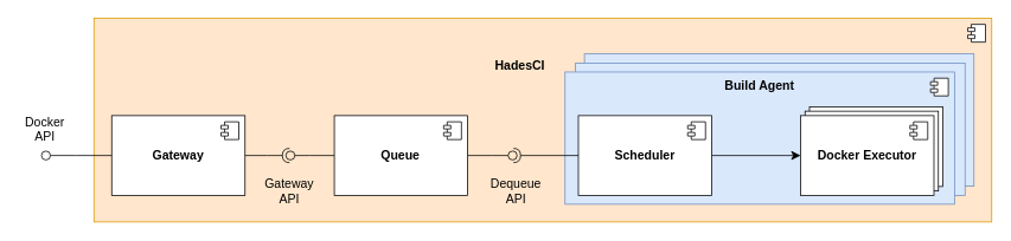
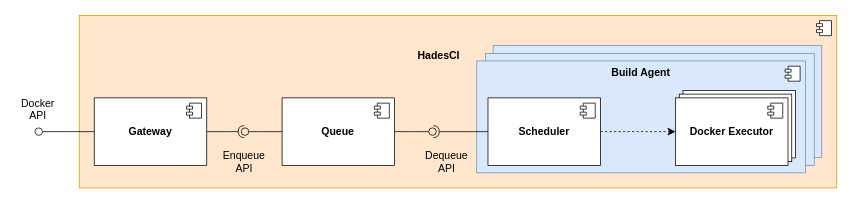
  <mxCell id="0" />
  <mxCell id="1" parent="0" />
  <mxCell id="2" value="" style="group" parent="1" vertex="1" connectable="0"><mxGeometry x="105" y="30" width="1010" height="220" as="geometry" /></mxCell>
  <mxCell id="3" value="" style="group" parent="2" vertex="1" connectable="0"><mxGeometry width="1010" height="220" as="geometry" /></mxCell>
  <mxCell id="4" value="" style="html=1;dropTarget=0;whiteSpace=wrap;fillColor=#ffe6cc;strokeColor=#d79b00;" parent="3" vertex="1"><mxGeometry y="-10" width="1010" height="230" as="geometry" /></mxCell>
  <mxCell id="5" value="" style="shape=module;jettyWidth=8;jettyHeight=4;" parent="4" vertex="1"><mxGeometry x="1" width="20" height="20" relative="1" as="geometry"><mxPoint x="-27" y="7" as="offset" /></mxGeometry></mxCell>
  <mxCell id="6" value="" style="html=1;dropTarget=0;whiteSpace=wrap;fillColor=#dae8fc;strokeColor=#6c8ebf;" vertex="1" parent="3"><mxGeometry x="551.84" y="30.38" width="438.16" height="149.23" as="geometry" /></mxCell>
  <mxCell id="7" value="&lt;b&gt;&lt;font style=&quot;font-size: 14px;&quot;&gt;HadesCI&lt;/font&gt;&lt;/b&gt;" style="text;html=1;align=center;verticalAlign=middle;whiteSpace=wrap;rounded=0;" parent="3" vertex="1"><mxGeometry x="445.003" y="30" width="69.114" height="25.385" as="geometry" /></mxCell>
  <mxCell id="8" value="" style="group" parent="3" vertex="1" connectable="0"><mxGeometry x="530" y="50.77" width="450" height="149.23" as="geometry" /></mxCell>
  <mxCell id="9" value="" style="html=1;dropTarget=0;whiteSpace=wrap;" vertex="1" parent="8"><mxGeometry x="278.163" y="44.235" width="150" height="90" as="geometry" /></mxCell>
  <mxCell id="10" value="" style="html=1;dropTarget=0;whiteSpace=wrap;fillColor=#dae8fc;strokeColor=#6c8ebf;" vertex="1" parent="8"><mxGeometry x="11.84" y="-10" width="438.16" height="149.23" as="geometry" /></mxCell>
  <mxCell id="11" value="" style="html=1;dropTarget=0;whiteSpace=wrap;fillColor=#dae8fc;strokeColor=#6c8ebf;" parent="8" vertex="1"><mxGeometry width="438.16" height="149.23" as="geometry" /></mxCell>
  <mxCell id="12" value="" style="shape=module;jettyWidth=8;jettyHeight=4;" parent="11" vertex="1"><mxGeometry x="1" width="20" height="20" relative="1" as="geometry"><mxPoint x="-27" y="7" as="offset" /></mxGeometry></mxCell>
  <mxCell id="13" value="&lt;b&gt;&lt;font style=&quot;font-size: 14px;&quot;&gt;Build Agent&lt;/font&gt;&lt;/b&gt;" style="text;html=1;align=center;verticalAlign=middle;whiteSpace=wrap;rounded=0;" parent="8" vertex="1"><mxGeometry x="164.989" width="108.173" height="29.841" as="geometry" /></mxCell>
  <mxCell id="14" style="edgeStyle=orthogonalEdgeStyle;rounded=0;orthogonalLoop=1;jettySize=auto;html=1;exitX=0;exitY=0.5;exitDx=0;exitDy=0;endArrow=halfCircle;endFill=0;" parent="8" source="16" edge="1"><mxGeometry relative="1" as="geometry"><mxPoint x="-58" y="94.23" as="targetPoint" /></mxGeometry></mxCell>
- <mxCell id="15" style="edgeStyle=orthogonalEdgeStyle;rounded=0;orthogonalLoop=1;jettySize=auto;html=1;exitX=1;exitY=0.5;exitDx=0;exitDy=0;dashed=0;endSize=8;endArrow=classic;endFill=1;targetPerimeterSpacing=0;" parent="8" source="16" target="20" edge="1"><mxGeometry relative="1" as="geometry" /></mxCell>
+ <mxCell id="15" style="edgeStyle=orthogonalEdgeStyle;rounded=0;orthogonalLoop=1;jettySize=auto;html=1;exitX=1;exitY=0.5;exitDx=0;exitDy=0;dashed=1;endSize=8;endArrow=classic;endFill=1;targetPerimeterSpacing=0;" parent="8" source="16" target="20" edge="1"><mxGeometry relative="1" as="geometry" /></mxCell>
  <mxCell id="16" value="&lt;b&gt;&lt;font style=&quot;font-size: 14px;&quot;&gt;Scheduler&lt;/font&gt;&lt;/b&gt;" style="html=1;dropTarget=0;whiteSpace=wrap;" parent="8" vertex="1"><mxGeometry x="14.99" y="49.23" width="150" height="90" as="geometry" /></mxCell>
  <mxCell id="17" value="" style="shape=module;jettyWidth=8;jettyHeight=4;" parent="16" vertex="1"><mxGeometry x="1" width="20" height="20" relative="1" as="geometry"><mxPoint x="-27" y="7" as="offset" /></mxGeometry></mxCell>
  <mxCell id="18" value="" style="html=1;dropTarget=0;whiteSpace=wrap;" vertex="1" parent="8"><mxGeometry x="275.003" y="39.235" width="150" height="90" as="geometry" /></mxCell>
  <mxCell id="19" value="" style="html=1;dropTarget=0;whiteSpace=wrap;" vertex="1" parent="8"><mxGeometry x="270.003" y="44.235" width="150" height="90" as="geometry" /></mxCell>
  <mxCell id="20" value="&lt;b&gt;&lt;font style=&quot;font-size: 14px;&quot;&gt;Docker Executor&lt;/font&gt;&lt;/b&gt;" style="html=1;dropTarget=0;whiteSpace=wrap;" parent="8" vertex="1"><mxGeometry x="265.003" y="49.235" width="150" height="90" as="geometry" /></mxCell>
  <mxCell id="21" value="" style="shape=module;jettyWidth=8;jettyHeight=4;" parent="20" vertex="1"><mxGeometry x="1" width="20" height="20" relative="1" as="geometry"><mxPoint x="-27" y="7" as="offset" /></mxGeometry></mxCell>
  <mxCell id="22" style="edgeStyle=orthogonalEdgeStyle;rounded=0;orthogonalLoop=1;jettySize=auto;html=1;exitX=0;exitY=0.5;exitDx=0;exitDy=0;endArrow=circle;endFill=0;strokeWidth=1;startSize=6;endSize=4;" parent="3" source="24" edge="1"><mxGeometry relative="1" as="geometry"><mxPoint x="-60" y="145" as="targetPoint" /></mxGeometry></mxCell>
  <mxCell id="23" style="edgeStyle=orthogonalEdgeStyle;rounded=0;orthogonalLoop=1;jettySize=auto;html=1;exitX=1;exitY=0.5;exitDx=0;exitDy=0;endArrow=halfCircle;endFill=0;sourcePerimeterSpacing=0;targetPerimeterSpacing=0;jumpSize=6;" parent="3" source="24" edge="1"><mxGeometry relative="1" as="geometry"><mxPoint x="220" y="145" as="targetPoint" /></mxGeometry></mxCell>
  <mxCell id="24" value="&lt;b&gt;&lt;font style=&quot;font-size: 14px;&quot;&gt;Gateway&lt;/font&gt;&lt;/b&gt;" style="html=1;dropTarget=0;whiteSpace=wrap;" parent="3" vertex="1"><mxGeometry x="20" y="100" width="150" height="90" as="geometry" /></mxCell>
  <mxCell id="25" value="" style="shape=module;jettyWidth=8;jettyHeight=4;" parent="24" vertex="1"><mxGeometry x="1" width="20" height="20" relative="1" as="geometry"><mxPoint x="-27" y="7" as="offset" /></mxGeometry></mxCell>
  <mxCell id="26" style="edgeStyle=orthogonalEdgeStyle;rounded=0;orthogonalLoop=1;jettySize=auto;html=1;endArrow=circle;endFill=0;sourcePerimeterSpacing=0;targetPerimeterSpacing=0;endSize=4;" parent="3" source="28" edge="1"><mxGeometry relative="1" as="geometry"><mxPoint x="215" y="145" as="targetPoint" /></mxGeometry></mxCell>
  <mxCell id="27" style="edgeStyle=orthogonalEdgeStyle;rounded=0;orthogonalLoop=1;jettySize=auto;html=1;exitX=1;exitY=0.5;exitDx=0;exitDy=0;endArrow=circle;endFill=0;endSize=4;" parent="3" source="28" edge="1"><mxGeometry relative="1" as="geometry"><mxPoint x="477" y="145" as="targetPoint" /></mxGeometry></mxCell>
  <mxCell id="28" value="&lt;b&gt;&lt;font style=&quot;font-size: 14px;&quot;&gt;Queue&lt;/font&gt;&lt;/b&gt;" style="html=1;dropTarget=0;whiteSpace=wrap;" parent="3" vertex="1"><mxGeometry x="270.44" y="100" width="150" height="90" as="geometry" /></mxCell>
  <mxCell id="29" value="" style="shape=module;jettyWidth=8;jettyHeight=4;" parent="28" vertex="1"><mxGeometry x="1" width="20" height="20" relative="1" as="geometry"><mxPoint x="-27" y="7" as="offset" /></mxGeometry></mxCell>
- <mxCell id="30" value="&lt;font style=&quot;font-size: 14px;&quot;&gt;Gateway&lt;br&gt;API&lt;/font&gt;" style="text;html=1;align=center;verticalAlign=middle;whiteSpace=wrap;rounded=0;" parent="3" vertex="1"><mxGeometry x="190" y="170" width="60" height="30" as="geometry" /></mxCell>
- <mxCell id="31" value="&lt;font style=&quot;font-size: 14px;&quot;&gt;Dequeue&lt;br&gt;API&lt;/font&gt;" style="text;html=1;align=center;verticalAlign=middle;whiteSpace=wrap;rounded=0;" parent="3" vertex="1"><mxGeometry x="444.5" y="170" width="60" height="30" as="geometry" /></mxCell>
+ <mxCell id="30" value="&lt;font style=&quot;font-size: 14px;&quot;&gt;Enqueue&lt;br&gt;API&lt;/font&gt;" style="text;html=1;align=center;verticalAlign=middle;whiteSpace=wrap;rounded=0;" parent="3" vertex="1"><mxGeometry x="190" y="170" width="60" height="30" as="geometry" /></mxCell>
+ <mxCell id="31" value="&lt;font style=&quot;font-size: 14px;&quot;&gt;Dequeue&lt;br&gt;API&lt;/font&gt;" style="text;html=1;align=center;verticalAlign=middle;whiteSpace=wrap;rounded=0;" parent="3" vertex="1"><mxGeometry x="459.5" y="170" width="60" height="30" as="geometry" /></mxCell>
  <mxCell id="32" value="&lt;font style=&quot;font-size: 14px;&quot;&gt;Docker API&lt;/font&gt;" style="text;html=1;align=center;verticalAlign=middle;whiteSpace=wrap;rounded=0;" parent="1" vertex="1"><mxGeometry x="20" y="130" width="60" height="30" as="geometry" /></mxCell>
